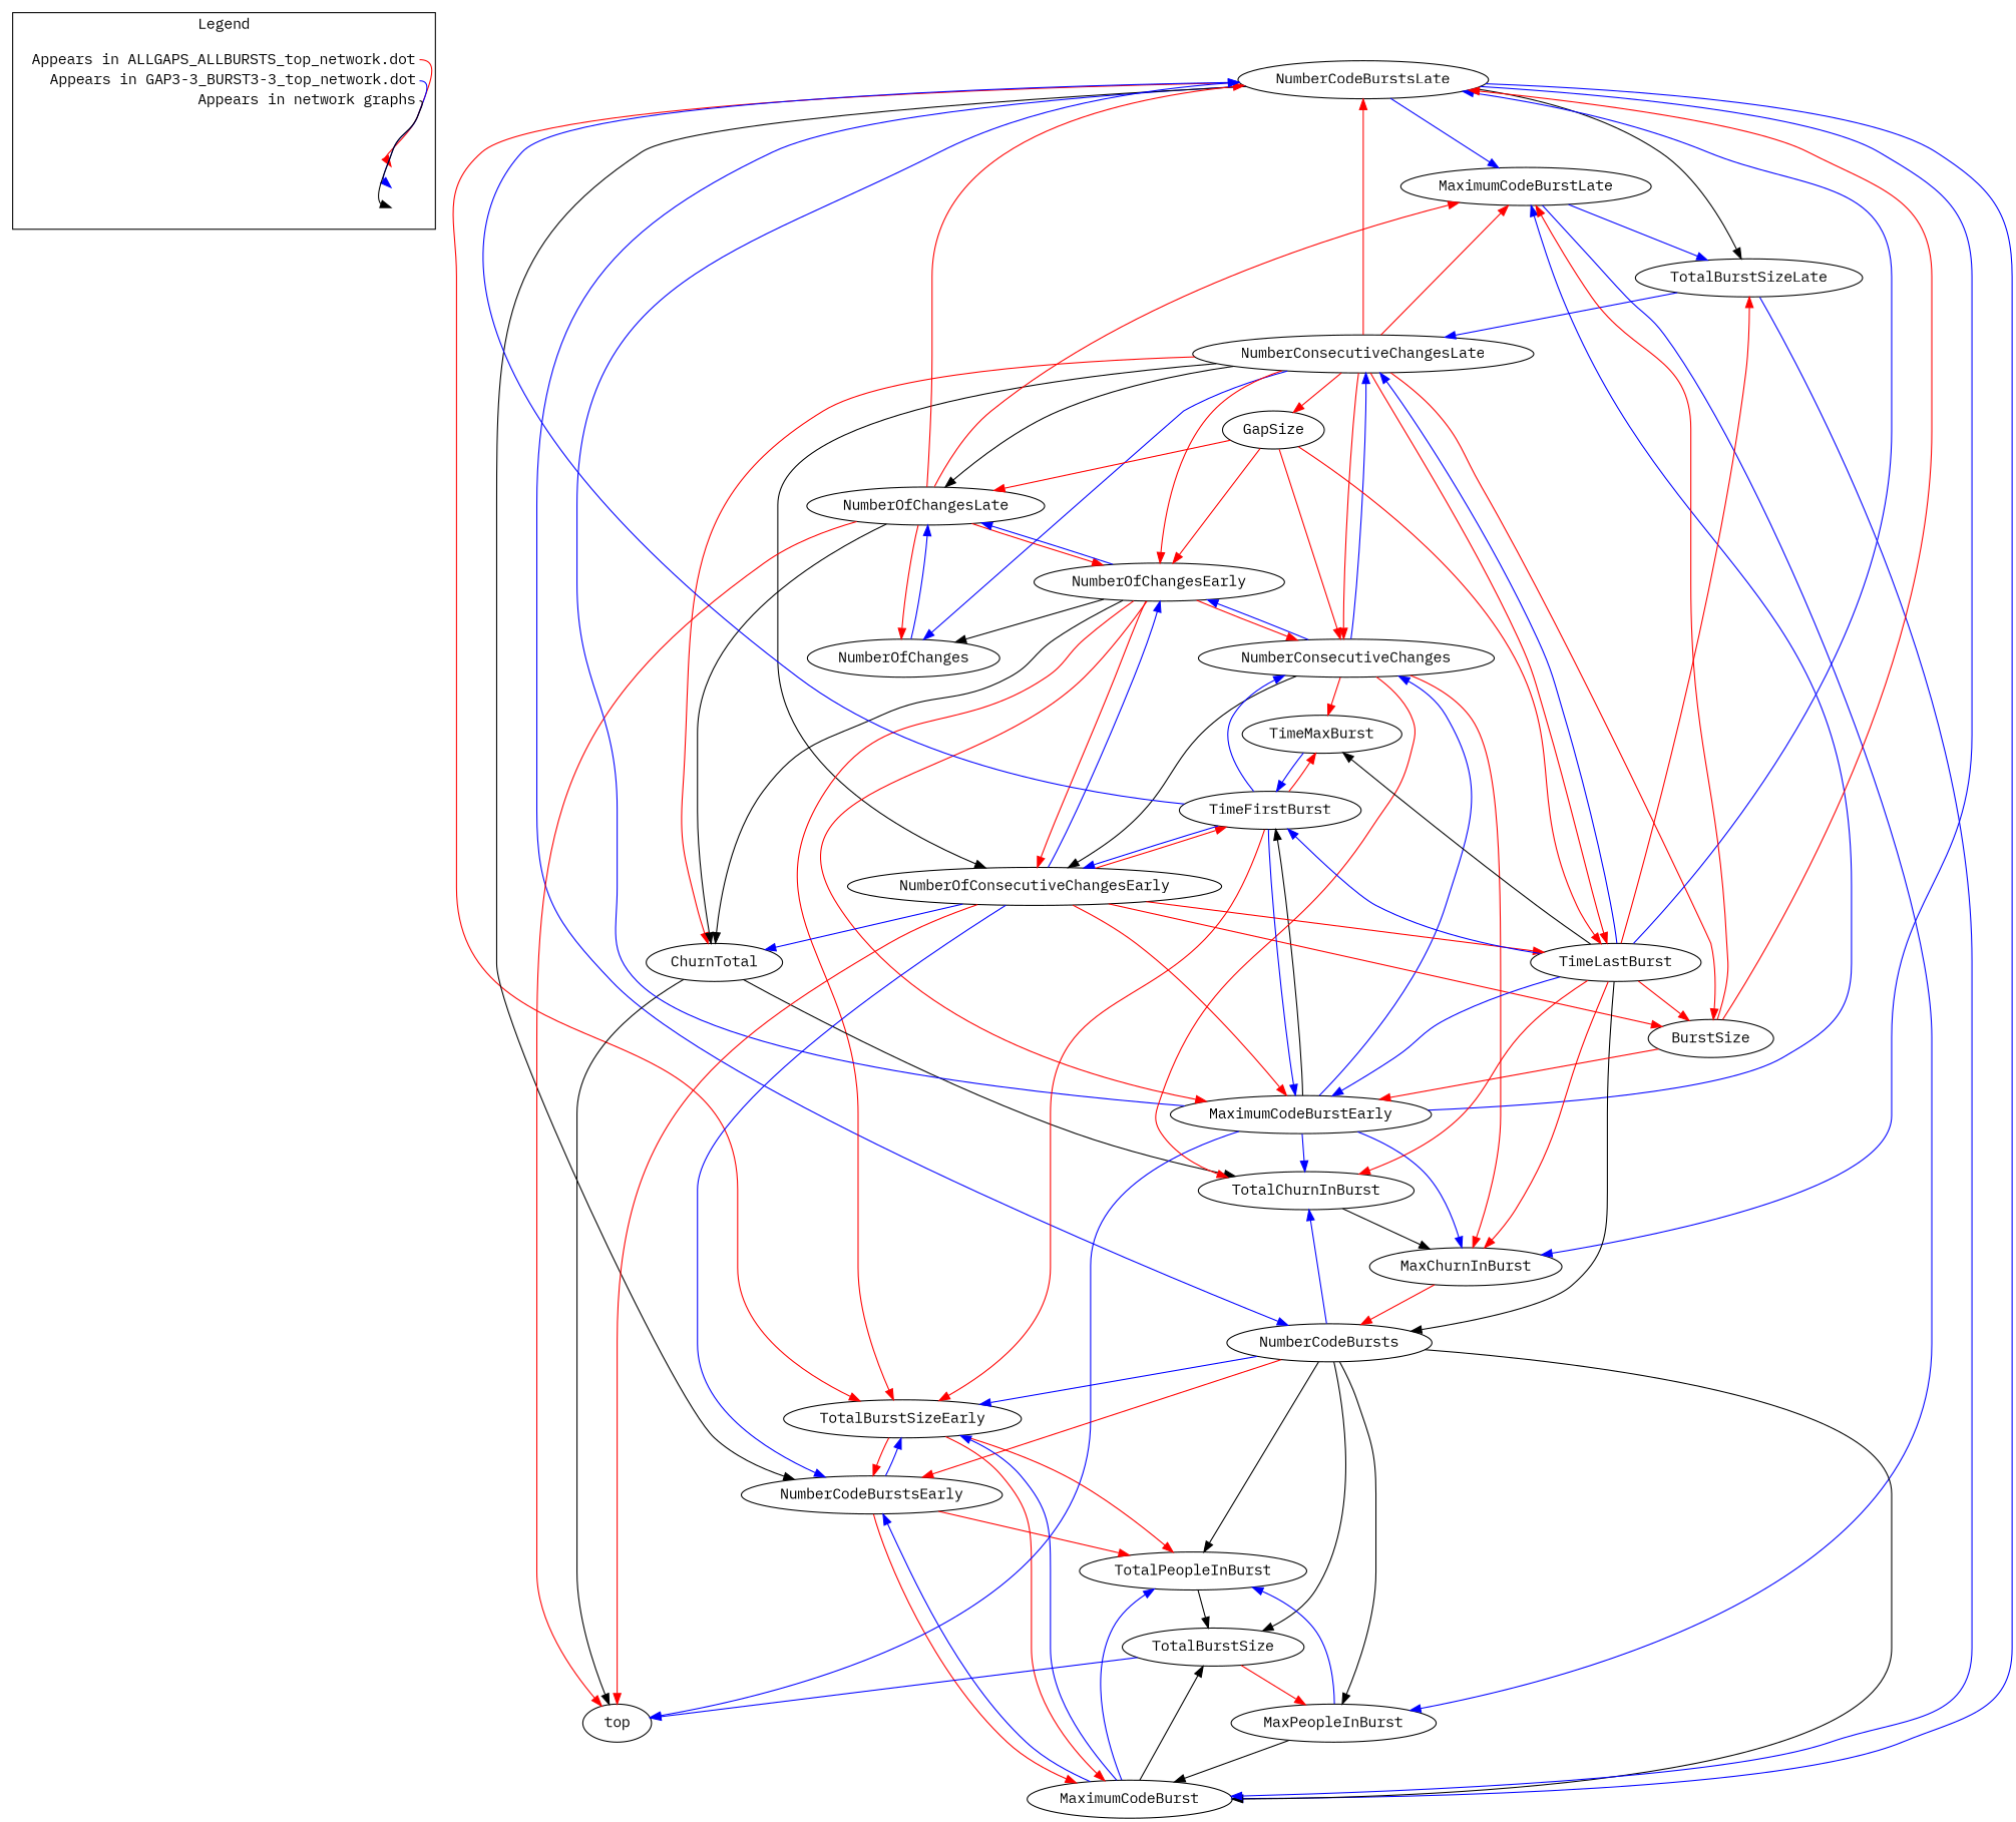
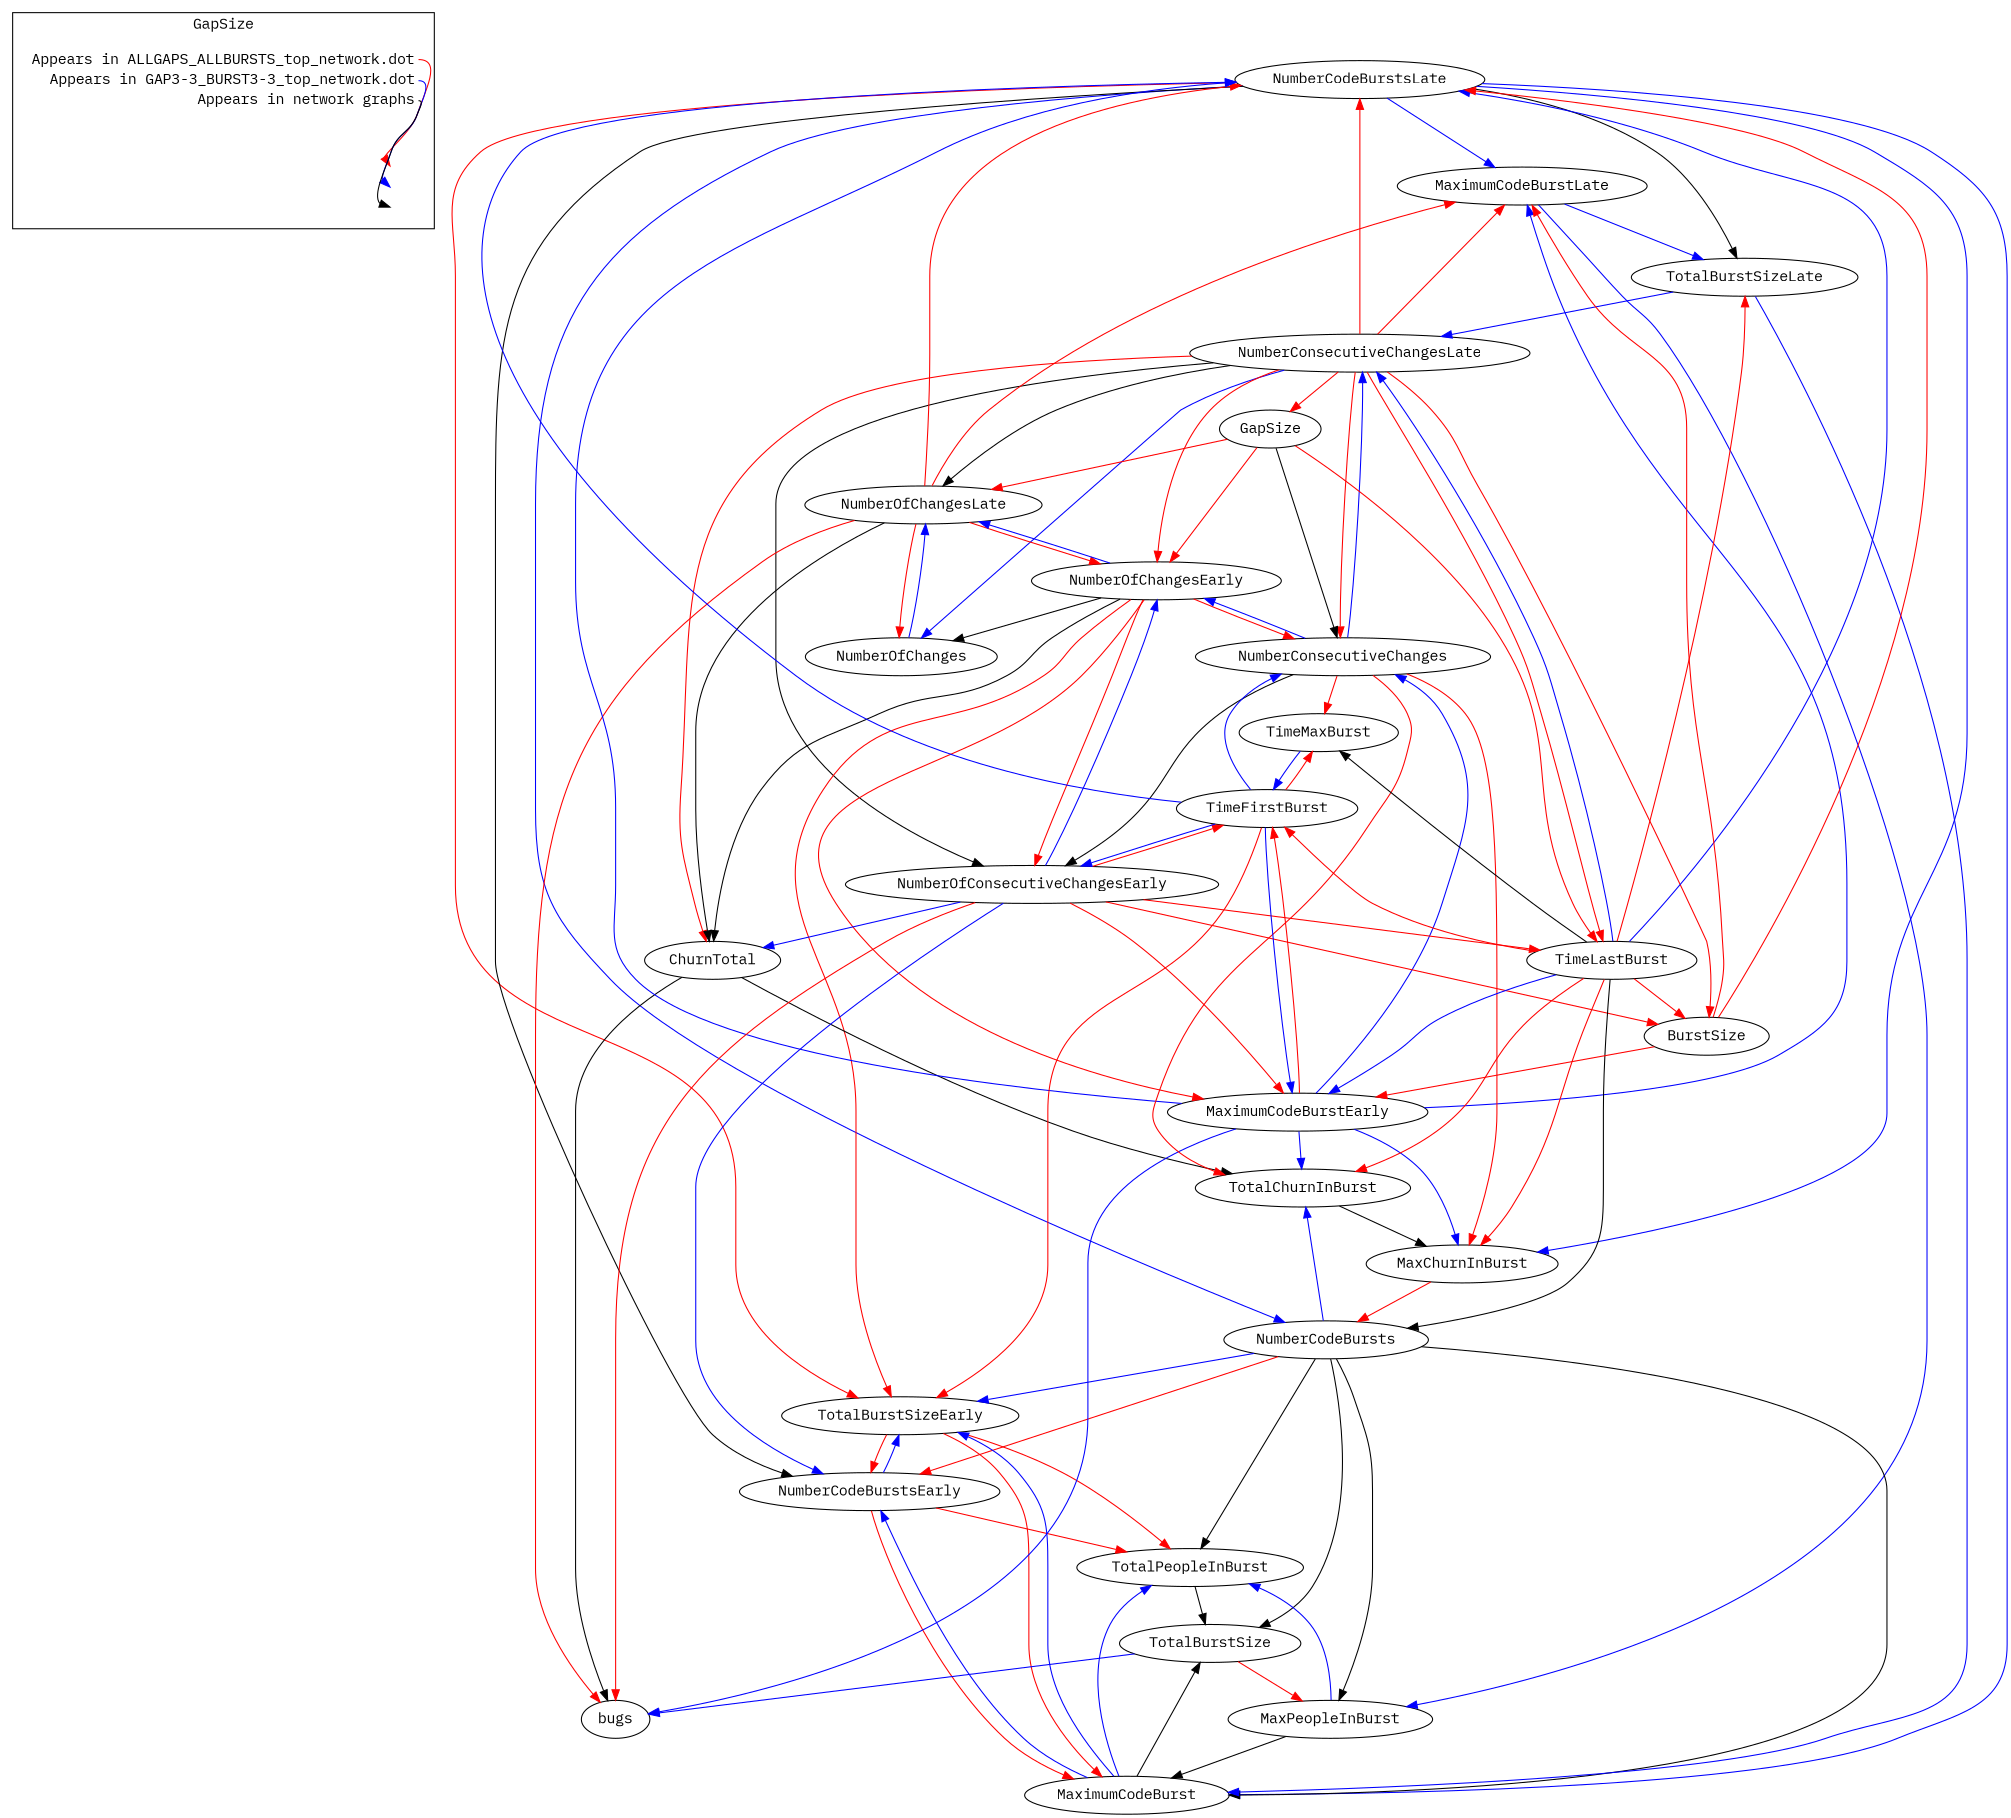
  digraph {
    fontname="IBM Plex Mono"
    rankdir=TB
    node [fontname="IBM Plex Mono"]
    edge [color=red fontname="IBM Plex Mono"]
    n1 [label=<<table border="0" cellpadding="2" cellspacing="0" cellborder="0">       <tr><td align="right" port="i1">Appears in ALLGAPS_ALLBURSTS_top_network.dot</td></tr>       <tr><td align="right" port="i2">Appears in GAP3-3_BURST3-3_top_network.dot</td></tr>       <tr><td align="right" port="i3">Appears in network graphs</td></tr>       </table>> shape=plaintext]
    n2 [label=<<table border="0" cellpadding="2" cellspacing="0" cellborder="0">       <tr><td port="i1">&nbsp;</td></tr>       <tr><td port="i2">&nbsp;</td></tr>       <tr><td port="i3">&nbsp;</td></tr>       </table>> shape=plaintext]
    NumberCodeBurstsLate
    TotalBurstSizeEarly
    MaximumCodeBurstLate
    MaxChurnInBurst
    NumberCodeBursts
    NumberCodeBurstsEarly
    MaximumCodeBurst
    TotalBurstSizeLate
    TotalPeopleInBurst
    MaxPeopleInBurst
    TotalChurnInBurst
    TotalBurstSize
    NumberConsecutiveChangesLate
    NumberOfChangesLate
    NumberOfChanges
    NumberOfChangesEarly
-   bugs [label=top]
+   bugs
    ChurnTotal
    MaximumCodeBurstEarly
    NumberOfConsecutiveChangesEarly
    NumberConsecutiveChanges
    TimeFirstBurst
    TimeLastBurst
    BurstSize
    TimeMaxBurst
    GapSize
    subgraph cluster_1 {
-     label=Legend
+     label=GapSize
      n1
      n2
    }
    n1 -> n2 [headport="i1:w" tailport="i1:e"]
    n1 -> n2 [color=blue headport="i2:w" tailport="i2:e"]
    n1 -> n2 [color=black headport="i3:w" tailport="i3:e"]
    NumberCodeBurstsLate -> TotalBurstSizeEarly
    NumberCodeBurstsLate -> MaximumCodeBurstLate [color=blue]
    NumberCodeBurstsLate -> MaxChurnInBurst [color=blue]
    NumberCodeBurstsLate -> NumberCodeBursts [color=blue]
    NumberCodeBurstsLate -> NumberCodeBurstsEarly [color=black]
    NumberCodeBurstsLate -> MaximumCodeBurst [color=blue]
    NumberCodeBurstsLate -> TotalBurstSizeLate [color=black]
    TotalBurstSizeEarly -> NumberCodeBurstsEarly
    TotalBurstSizeEarly -> MaximumCodeBurst
    TotalBurstSizeEarly -> TotalPeopleInBurst
    MaximumCodeBurstLate -> TotalBurstSizeLate [color=blue]
    MaximumCodeBurstLate -> MaxPeopleInBurst [color=blue]
    MaxChurnInBurst -> NumberCodeBursts
    NumberCodeBursts -> TotalBurstSizeEarly [color=blue]
    NumberCodeBursts -> NumberCodeBurstsEarly
    NumberCodeBursts -> MaximumCodeBurst [color=black]
    NumberCodeBursts -> TotalPeopleInBurst [color=black]
    NumberCodeBursts -> MaxPeopleInBurst [color=black]
    NumberCodeBursts -> TotalChurnInBurst [color=blue]
    NumberCodeBursts -> TotalBurstSize [color=black]
    NumberCodeBurstsEarly -> TotalBurstSizeEarly [color=blue]
    NumberCodeBurstsEarly -> MaximumCodeBurst
    NumberCodeBurstsEarly -> TotalPeopleInBurst
    MaximumCodeBurst -> TotalBurstSizeEarly [color=blue]
    MaximumCodeBurst -> NumberCodeBurstsEarly [color=blue]
    MaximumCodeBurst -> TotalPeopleInBurst [color=blue]
    MaximumCodeBurst -> TotalBurstSize [color=black]
    TotalBurstSizeLate -> MaximumCodeBurst [color=blue]
    TotalBurstSizeLate -> NumberConsecutiveChangesLate [color=blue]
    TotalPeopleInBurst -> TotalBurstSize [color=black]
    MaxPeopleInBurst -> MaximumCodeBurst [color=black]
    MaxPeopleInBurst -> TotalPeopleInBurst [color=blue]
    TotalChurnInBurst -> MaxChurnInBurst [color=black]
    TotalBurstSize -> MaxPeopleInBurst
    TotalBurstSize -> bugs [color=blue]
    NumberConsecutiveChangesLate -> NumberCodeBurstsLate
    NumberConsecutiveChangesLate -> MaximumCodeBurstLate
    NumberConsecutiveChangesLate -> NumberOfChangesLate [color=black]
    NumberConsecutiveChangesLate -> NumberOfChanges [color=blue]
    NumberConsecutiveChangesLate -> NumberOfChangesEarly
    NumberConsecutiveChangesLate -> ChurnTotal
    NumberConsecutiveChangesLate -> NumberOfConsecutiveChangesEarly [color=black]
    NumberConsecutiveChangesLate -> NumberConsecutiveChanges
    NumberConsecutiveChangesLate -> TimeLastBurst
    NumberConsecutiveChangesLate -> BurstSize
    NumberConsecutiveChangesLate -> GapSize
    NumberOfChangesLate -> NumberCodeBurstsLate
    NumberOfChangesLate -> MaximumCodeBurstLate
    NumberOfChangesLate -> NumberOfChanges
    NumberOfChangesLate -> NumberOfChangesEarly
    NumberOfChangesLate -> bugs
    NumberOfChangesLate -> ChurnTotal [color=black]
    NumberOfChanges -> NumberOfChangesLate [color=blue]
    NumberOfChangesEarly -> TotalBurstSizeEarly
    NumberOfChangesEarly -> NumberOfChangesLate [color=blue]
    NumberOfChangesEarly -> NumberOfChanges [color=black]
    NumberOfChangesEarly -> ChurnTotal [color=black]
    NumberOfChangesEarly -> MaximumCodeBurstEarly
    NumberOfChangesEarly -> NumberOfConsecutiveChangesEarly
    NumberOfChangesEarly -> NumberConsecutiveChanges
    ChurnTotal -> TotalChurnInBurst [color=black]
    ChurnTotal -> bugs [color=black]
    MaximumCodeBurstEarly -> NumberCodeBurstsLate [color=blue]
    MaximumCodeBurstEarly -> MaximumCodeBurstLate [color=blue]
    MaximumCodeBurstEarly -> MaxChurnInBurst [color=blue]
    MaximumCodeBurstEarly -> TotalChurnInBurst [color=blue]
    MaximumCodeBurstEarly -> bugs [color=blue]
    MaximumCodeBurstEarly -> NumberConsecutiveChanges [color=blue]
-   MaximumCodeBurstEarly -> TimeFirstBurst [color=black]
+   MaximumCodeBurstEarly -> TimeFirstBurst
    NumberOfConsecutiveChangesEarly -> NumberCodeBurstsEarly [color=blue]
    NumberOfConsecutiveChangesEarly -> NumberOfChangesEarly [color=blue]
    NumberOfConsecutiveChangesEarly -> bugs
    NumberOfConsecutiveChangesEarly -> ChurnTotal [color=blue]
    NumberOfConsecutiveChangesEarly -> MaximumCodeBurstEarly
    NumberOfConsecutiveChangesEarly -> TimeFirstBurst
    NumberOfConsecutiveChangesEarly -> TimeLastBurst
    NumberOfConsecutiveChangesEarly -> BurstSize
    NumberConsecutiveChanges -> MaxChurnInBurst
    NumberConsecutiveChanges -> TotalChurnInBurst
    NumberConsecutiveChanges -> NumberConsecutiveChangesLate [color=blue]
    NumberConsecutiveChanges -> NumberOfChangesEarly [color=blue]
    NumberConsecutiveChanges -> NumberOfConsecutiveChangesEarly [color=black]
    NumberConsecutiveChanges -> TimeMaxBurst
    TimeFirstBurst -> NumberCodeBurstsLate [color=blue]
    TimeFirstBurst -> TotalBurstSizeEarly
    TimeFirstBurst -> MaximumCodeBurstEarly [color=blue]
    TimeFirstBurst -> NumberOfConsecutiveChangesEarly [color=blue]
    TimeFirstBurst -> NumberConsecutiveChanges [color=blue]
    TimeFirstBurst -> TimeMaxBurst
    TimeLastBurst -> NumberCodeBurstsLate [color=blue]
    TimeLastBurst -> MaxChurnInBurst
    TimeLastBurst -> NumberCodeBursts [color=black]
    TimeLastBurst -> TotalBurstSizeLate
    TimeLastBurst -> TotalChurnInBurst
    TimeLastBurst -> NumberConsecutiveChangesLate [color=blue]
    TimeLastBurst -> MaximumCodeBurstEarly [color=blue]
-   TimeLastBurst -> TimeFirstBurst [color=blue]
+   TimeLastBurst -> TimeFirstBurst
    TimeLastBurst -> BurstSize
    TimeLastBurst -> TimeMaxBurst [color=black]
    BurstSize -> NumberCodeBurstsLate
    BurstSize -> MaximumCodeBurstLate
    BurstSize -> MaximumCodeBurstEarly
    TimeMaxBurst -> TimeFirstBurst [color=blue]
    GapSize -> NumberOfChangesLate
    GapSize -> NumberOfChangesEarly
-   GapSize -> NumberConsecutiveChanges
+   GapSize -> NumberConsecutiveChanges [color=black]
    GapSize -> TimeLastBurst
  }
